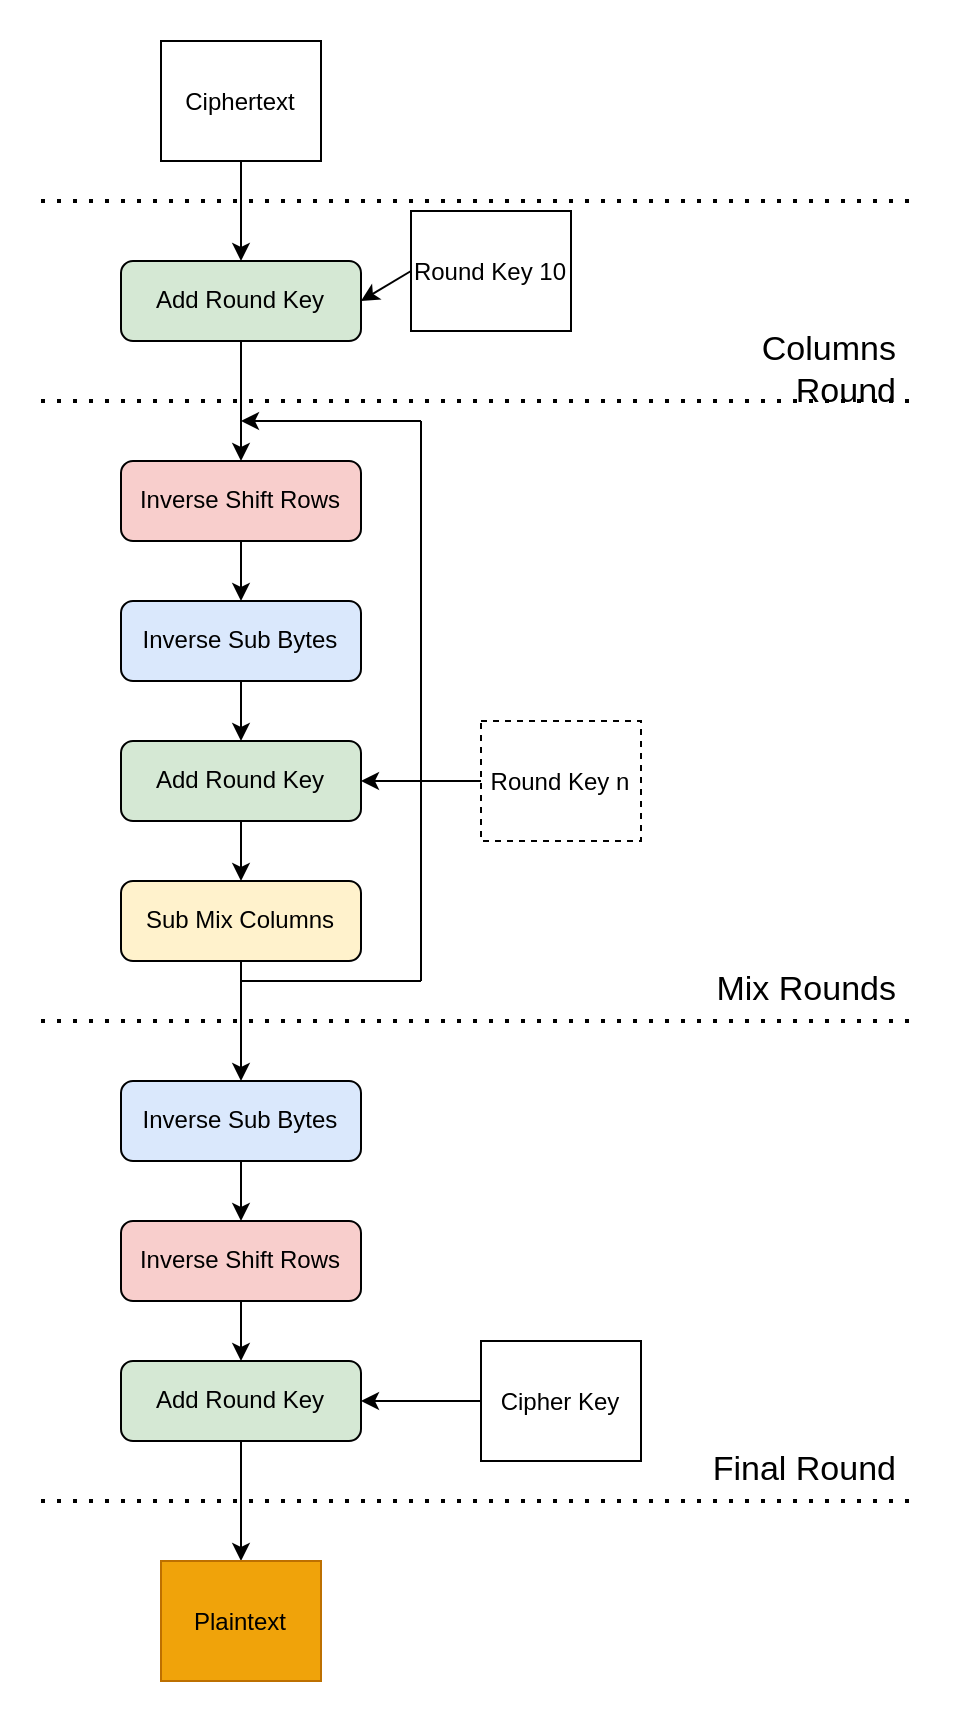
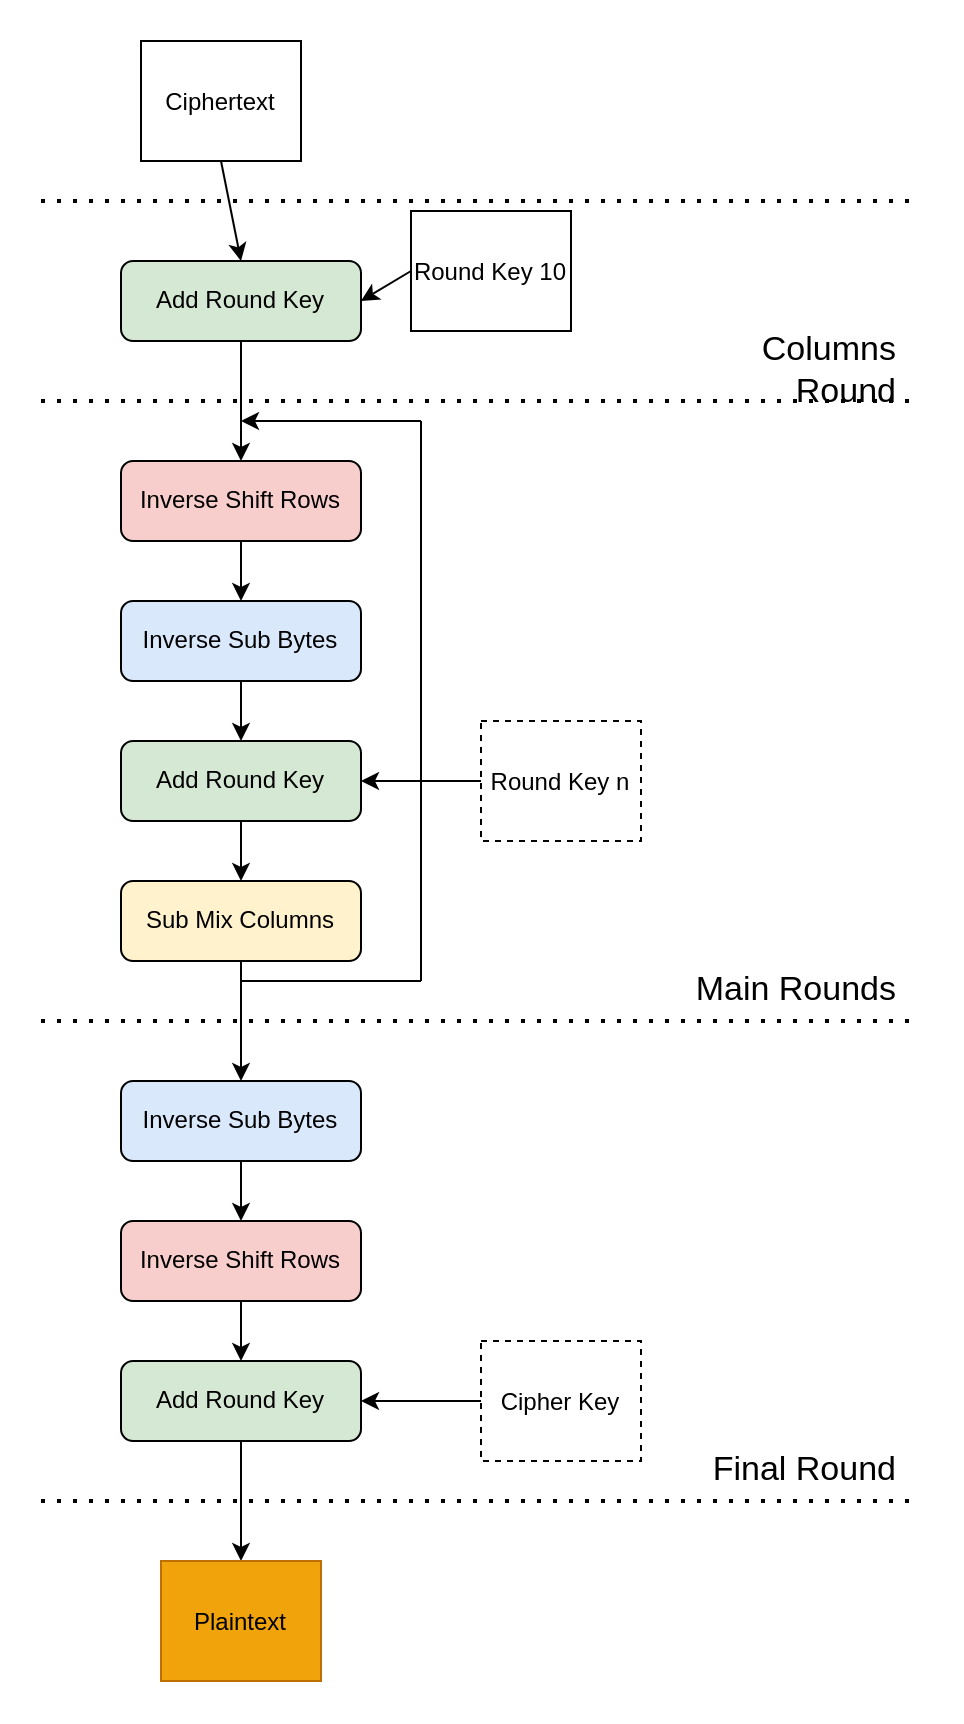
  <mxCell id="0" />
  <mxCell id="1" parent="0" />
  <mxCell id="2" value="" style="endArrow=none;dashed=1;html=1;dashPattern=1 3;strokeWidth=2;rounded=0;" parent="1" edge="1"><mxGeometry width="50" height="50" relative="1" as="geometry"><mxPoint x="20" y="200" as="sourcePoint" /><mxPoint x="460" y="200" as="targetPoint" /></mxGeometry></mxCell>
  <mxCell id="3" value="Add Round Key" style="rounded=1;whiteSpace=wrap;html=1;fillColor=#d5e8d4;strokeColor=#000000;" parent="1" vertex="1"><mxGeometry x="60" y="130" width="120" height="40" as="geometry" /></mxCell>
  <mxCell id="4" value="Columns Round" style="text;html=1;strokeColor=none;fillColor=none;align=right;verticalAlign=middle;whiteSpace=wrap;rounded=0;fontSize=17;" parent="1" vertex="1"><mxGeometry x="330" y="170" width="120" height="30" as="geometry" /></mxCell>
  <mxCell id="5" value="" style="endArrow=none;dashed=1;html=1;dashPattern=1 3;strokeWidth=2;rounded=0;" parent="1" edge="1"><mxGeometry width="50" height="50" relative="1" as="geometry"><mxPoint x="20" y="510" as="sourcePoint" /><mxPoint x="460" y="510" as="targetPoint" /></mxGeometry></mxCell>
- <mxCell id="6" value="Mix Rounds" style="text;html=1;strokeColor=none;fillColor=none;align=right;verticalAlign=middle;whiteSpace=wrap;rounded=0;fontSize=17;" parent="1" vertex="1"><mxGeometry x="330" y="480" width="120" height="30" as="geometry" /></mxCell>
+ <mxCell id="6" value="Main Rounds" style="text;html=1;strokeColor=none;fillColor=none;align=right;verticalAlign=middle;whiteSpace=wrap;rounded=0;fontSize=17;" parent="1" vertex="1"><mxGeometry x="330" y="480" width="120" height="30" as="geometry" /></mxCell>
  <mxCell id="7" value="Inverse Sub Bytes" style="rounded=1;whiteSpace=wrap;html=1;fillColor=#dae8fc;strokeColor=#000000;" parent="1" vertex="1"><mxGeometry x="60" y="540" width="120" height="40" as="geometry" /></mxCell>
  <mxCell id="8" value="Inverse Shift Rows" style="rounded=1;whiteSpace=wrap;html=1;fillColor=#f8cecc;strokeColor=#000000;" parent="1" vertex="1"><mxGeometry x="60" y="610" width="120" height="40" as="geometry" /></mxCell>
  <mxCell id="9" value="Add Round Key" style="rounded=1;whiteSpace=wrap;html=1;fillColor=#d5e8d4;strokeColor=#000000;" parent="1" vertex="1"><mxGeometry x="60" y="680" width="120" height="40" as="geometry" /></mxCell>
  <mxCell id="10" value="" style="endArrow=none;dashed=1;html=1;dashPattern=1 3;strokeWidth=2;rounded=0;" parent="1" edge="1"><mxGeometry width="50" height="50" relative="1" as="geometry"><mxPoint x="20" y="750" as="sourcePoint" /><mxPoint x="460" y="750" as="targetPoint" /></mxGeometry></mxCell>
  <mxCell id="11" value="Final Round" style="text;html=1;strokeColor=none;fillColor=none;align=right;verticalAlign=middle;whiteSpace=wrap;rounded=0;fontSize=17;" parent="1" vertex="1"><mxGeometry x="330" y="720" width="120" height="30" as="geometry" /></mxCell>
  <mxCell id="12" value="&lt;font style=&quot;font-size: 12px&quot;&gt;Round Key 10&lt;/font&gt;" style="rounded=0;whiteSpace=wrap;html=1;fontSize=17;" parent="1" vertex="1"><mxGeometry x="205" y="105" width="80" height="60" as="geometry" /></mxCell>
  <mxCell id="13" value="&lt;font style=&quot;font-size: 12px&quot;&gt;Round Key n&lt;/font&gt;" style="rounded=0;whiteSpace=wrap;html=1;fontSize=17;strokeColor=#000000;dashed=1;" parent="1" vertex="1"><mxGeometry x="240" y="360" width="80" height="60" as="geometry" /></mxCell>
- <mxCell id="14" value="&lt;font style=&quot;font-size: 12px&quot;&gt;Cipher Key&lt;/font&gt;" style="rounded=0;whiteSpace=wrap;html=1;fontSize=17;strokeColor=#000000;" parent="1" vertex="1"><mxGeometry x="240" y="670" width="80" height="60" as="geometry" /></mxCell>
+ <mxCell id="14" value="&lt;font style=&quot;font-size: 12px&quot;&gt;Cipher Key&lt;/font&gt;" style="rounded=0;whiteSpace=wrap;html=1;fontSize=17;strokeColor=#000000;dashed=1;" parent="1" vertex="1"><mxGeometry x="240" y="670" width="80" height="60" as="geometry" /></mxCell>
  <mxCell id="15" value="" style="endArrow=classic;html=1;rounded=0;fontSize=12;entryX=0.5;entryY=0;entryDx=0;entryDy=0;exitX=0.5;exitY=1;exitDx=0;exitDy=0;" parent="1" source="3" edge="1"><mxGeometry width="50" height="50" relative="1" as="geometry"><mxPoint x="-70" y="200" as="sourcePoint" /><mxPoint x="120" y="230" as="targetPoint" /></mxGeometry></mxCell>
  <mxCell id="16" value="" style="endArrow=classic;html=1;rounded=0;fontSize=12;entryX=0.5;entryY=0;entryDx=0;entryDy=0;exitX=0.5;exitY=1;exitDx=0;exitDy=0;" parent="1" edge="1"><mxGeometry width="50" height="50" relative="1" as="geometry"><mxPoint x="120" y="270" as="sourcePoint" /><mxPoint x="120" y="300" as="targetPoint" /></mxGeometry></mxCell>
  <mxCell id="17" value="" style="endArrow=classic;html=1;rounded=0;fontSize=12;entryX=0.5;entryY=0;entryDx=0;entryDy=0;exitX=0.5;exitY=1;exitDx=0;exitDy=0;" parent="1" edge="1"><mxGeometry width="50" height="50" relative="1" as="geometry"><mxPoint x="120" y="340" as="sourcePoint" /><mxPoint x="120" y="370" as="targetPoint" /></mxGeometry></mxCell>
  <mxCell id="18" value="" style="endArrow=classic;html=1;rounded=0;fontSize=12;entryX=0.5;entryY=0;entryDx=0;entryDy=0;exitX=0.5;exitY=1;exitDx=0;exitDy=0;" parent="1" edge="1"><mxGeometry width="50" height="50" relative="1" as="geometry"><mxPoint x="120" y="410" as="sourcePoint" /><mxPoint x="120" y="440" as="targetPoint" /></mxGeometry></mxCell>
  <mxCell id="19" value="" style="endArrow=classic;html=1;rounded=0;fontSize=12;entryX=0.5;entryY=0;entryDx=0;entryDy=0;exitX=0.5;exitY=1;exitDx=0;exitDy=0;" parent="1" target="7" edge="1"><mxGeometry width="50" height="50" relative="1" as="geometry"><mxPoint x="120" y="480" as="sourcePoint" /><mxPoint x="130" y="450" as="targetPoint" /></mxGeometry></mxCell>
  <mxCell id="20" value="" style="endArrow=classic;html=1;rounded=0;fontSize=12;entryX=0.5;entryY=0;entryDx=0;entryDy=0;exitX=0.5;exitY=1;exitDx=0;exitDy=0;" parent="1" source="7" target="8" edge="1"><mxGeometry width="50" height="50" relative="1" as="geometry"><mxPoint x="130" y="490" as="sourcePoint" /><mxPoint x="130" y="550" as="targetPoint" /></mxGeometry></mxCell>
  <mxCell id="21" value="" style="endArrow=classic;html=1;rounded=0;fontSize=12;entryX=0.5;entryY=0;entryDx=0;entryDy=0;exitX=0.5;exitY=1;exitDx=0;exitDy=0;" parent="1" source="8" target="9" edge="1"><mxGeometry width="50" height="50" relative="1" as="geometry"><mxPoint x="130" y="590" as="sourcePoint" /><mxPoint x="130" y="620" as="targetPoint" /></mxGeometry></mxCell>
  <mxCell id="22" value="" style="endArrow=none;html=1;rounded=0;fontSize=12;" parent="1" edge="1"><mxGeometry width="50" height="50" relative="1" as="geometry"><mxPoint x="120" y="490" as="sourcePoint" /><mxPoint x="210" y="490" as="targetPoint" /></mxGeometry></mxCell>
  <mxCell id="23" value="" style="endArrow=none;html=1;rounded=0;fontSize=12;" parent="1" edge="1"><mxGeometry width="50" height="50" relative="1" as="geometry"><mxPoint x="210" y="210" as="sourcePoint" /><mxPoint x="210" y="490" as="targetPoint" /></mxGeometry></mxCell>
  <mxCell id="24" value="" style="endArrow=classic;html=1;rounded=0;fontSize=12;" parent="1" edge="1"><mxGeometry width="50" height="50" relative="1" as="geometry"><mxPoint x="210" y="210" as="sourcePoint" /><mxPoint x="120" y="210" as="targetPoint" /></mxGeometry></mxCell>
  <mxCell id="25" value="" style="endArrow=classic;html=1;rounded=0;fontSize=12;entryX=1;entryY=0.5;entryDx=0;entryDy=0;exitX=0;exitY=0.5;exitDx=0;exitDy=0;" parent="1" source="13" target="35" edge="1"><mxGeometry width="50" height="50" relative="1" as="geometry"><mxPoint x="300" y="410" as="sourcePoint" /><mxPoint x="180" y="460" as="targetPoint" /></mxGeometry></mxCell>
  <mxCell id="26" value="" style="endArrow=classic;html=1;rounded=0;fontSize=12;entryX=1;entryY=0.5;entryDx=0;entryDy=0;exitX=0;exitY=0.5;exitDx=0;exitDy=0;" parent="1" source="12" target="3" edge="1"><mxGeometry width="50" height="50" relative="1" as="geometry"><mxPoint x="250" y="470" as="sourcePoint" /><mxPoint x="190" y="470" as="targetPoint" /></mxGeometry></mxCell>
  <mxCell id="27" value="" style="endArrow=classic;html=1;rounded=0;fontSize=12;entryX=1;entryY=0.5;entryDx=0;entryDy=0;exitX=0;exitY=0.5;exitDx=0;exitDy=0;" parent="1" source="14" target="9" edge="1"><mxGeometry width="50" height="50" relative="1" as="geometry"><mxPoint x="250" y="470" as="sourcePoint" /><mxPoint x="190" y="470" as="targetPoint" /></mxGeometry></mxCell>
  <mxCell id="28" value="" style="endArrow=classic;html=1;rounded=0;fontSize=35;exitX=0.5;exitY=1;exitDx=0;exitDy=0;" parent="1" source="9" edge="1"><mxGeometry width="50" height="50" relative="1" as="geometry"><mxPoint x="130" y="880" as="sourcePoint" /><mxPoint x="120" y="780" as="targetPoint" /></mxGeometry></mxCell>
  <mxCell id="29" value="&lt;font style=&quot;font-size: 12px&quot;&gt;Plaintext&lt;/font&gt;" style="rounded=0;whiteSpace=wrap;html=1;fontSize=17;strokeColor=#BD7000;fillColor=#f0a30a;fontColor=#000000;" parent="1" vertex="1"><mxGeometry x="80" y="780" width="80" height="60" as="geometry" /></mxCell>
  <mxCell id="30" value="" style="endArrow=none;dashed=1;html=1;dashPattern=1 3;strokeWidth=2;rounded=0;" parent="1" edge="1"><mxGeometry width="50" height="50" relative="1" as="geometry"><mxPoint x="20" y="100" as="sourcePoint" /><mxPoint x="460" y="100" as="targetPoint" /></mxGeometry></mxCell>
- <mxCell id="31" value="&lt;font style=&quot;font-size: 12px&quot;&gt;Ciphertext&lt;/font&gt;" style="rounded=0;whiteSpace=wrap;html=1;fontSize=17;" parent="1" vertex="1"><mxGeometry x="80" y="20" width="80" height="60" as="geometry" /></mxCell>
+ <mxCell id="31" value="&lt;font style=&quot;font-size: 12px&quot;&gt;Ciphertext&lt;/font&gt;" style="rounded=0;whiteSpace=wrap;html=1;fontSize=17;" parent="1" vertex="1"><mxGeometry x="70" y="20" width="80" height="60" as="geometry" /></mxCell>
  <mxCell id="32" value="" style="endArrow=classic;html=1;rounded=0;fontSize=12;entryX=0.5;entryY=0;entryDx=0;entryDy=0;exitX=0.5;exitY=1;exitDx=0;exitDy=0;" parent="1" source="31" target="3" edge="1"><mxGeometry width="50" height="50" relative="1" as="geometry"><mxPoint x="-20" y="90" as="sourcePoint" /><mxPoint x="-20" y="150" as="targetPoint" /></mxGeometry></mxCell>
  <mxCell id="33" value="Inverse Shift Rows" style="rounded=1;whiteSpace=wrap;html=1;fillColor=#f8cecc;strokeColor=#000000;" vertex="1" parent="1"><mxGeometry x="60" y="230" width="120" height="40" as="geometry" /></mxCell>
  <mxCell id="34" value="Inverse Sub Bytes" style="rounded=1;whiteSpace=wrap;html=1;fillColor=#dae8fc;strokeColor=#000000;" vertex="1" parent="1"><mxGeometry x="60" y="300" width="120" height="40" as="geometry" /></mxCell>
  <mxCell id="35" value="Add Round Key" style="rounded=1;whiteSpace=wrap;html=1;fillColor=#d5e8d4;strokeColor=#000000;" vertex="1" parent="1"><mxGeometry x="60" y="370" width="120" height="40" as="geometry" /></mxCell>
  <mxCell id="36" value="Sub Mix Columns" style="rounded=1;whiteSpace=wrap;html=1;fillColor=#fff2cc;strokeColor=#000000;" vertex="1" parent="1"><mxGeometry x="60" y="440" width="120" height="40" as="geometry" /></mxCell>
